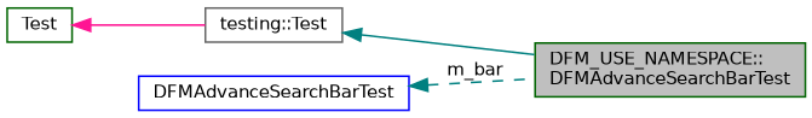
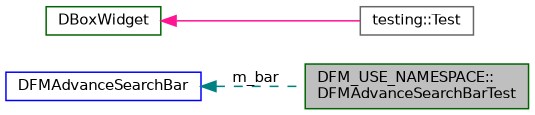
  digraph {
    rankdir=LR
    node [color=darkgreen fillcolor=white fontname=Helvetica fontsize=10 shape=record style=filled]
    edge [color=teal dir=back fontname=Helvetica fontsize=10 labelfontname=Helvetica labelfontsize=10 style=solid]
    n1 [fillcolor=grey75 fontcolor=black height=0.2 label="DFM_USE_NAMESPACE::\lDFMAdvanceSearchBarTest" width=0.4]
    n2 [color=gray40 height=0.2 label="testing::Test" width=0.4]
-   n3 [color=blue height=0.2 label=DFMAdvanceSearchBarTest width=0.4]
-   n4 [height=0.2 label=Test width=0.4]
-   n2 -> n1
+   n3 [color=blue height=0.2 label=DFMAdvanceSearchBar width=0.4]
+   n4 [height=0.2 label=DBoxWidget width=0.4]
    n3 -> n1 [label=" m_bar" style=dashed]
    n4 -> n2 [color=deeppink]
  }
